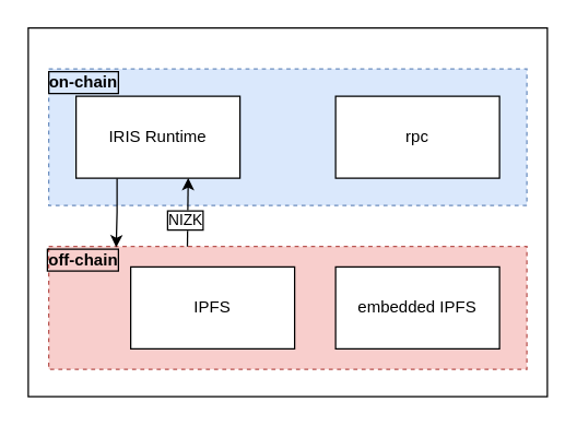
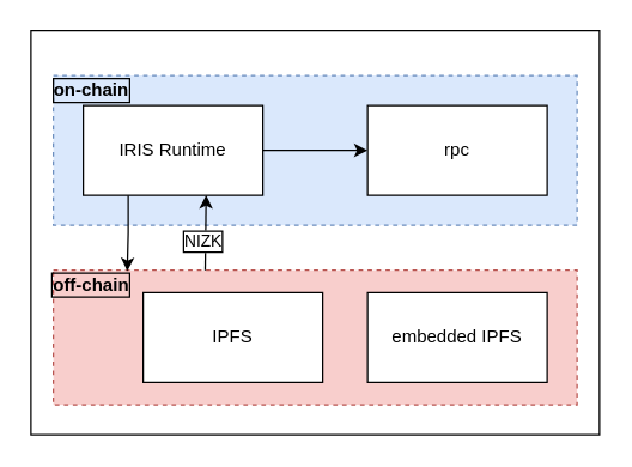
  <mxCell id="0" />
  <mxCell id="1" parent="0" />
  <mxCell id="2" value="" style="rounded=0;whiteSpace=wrap;html=1;" vertex="1" parent="1"><mxGeometry x="20" y="20" width="380" height="270" as="geometry" /></mxCell>
  <mxCell id="3" value="" style="rounded=0;whiteSpace=wrap;html=1;dashed=1;fillColor=#dae8fc;strokeColor=#6c8ebf;" vertex="1" parent="1"><mxGeometry x="35" y="50" width="350" height="100" as="geometry" /></mxCell>
  <mxCell id="4" value="" style="rounded=0;whiteSpace=wrap;html=1;dashed=1;fillColor=#f8cecc;strokeColor=#b85450;" vertex="1" parent="1"><mxGeometry x="35" y="180" width="350" height="90" as="geometry" /></mxCell>
  <mxCell id="5" value="embedded IPFS" style="rounded=0;whiteSpace=wrap;html=1;" vertex="1" parent="1"><mxGeometry x="245" y="195" width="120" height="60" as="geometry" /></mxCell>
  <mxCell id="6" value="rpc" style="rounded=0;whiteSpace=wrap;html=1;" vertex="1" parent="1"><mxGeometry x="245" y="70" width="120" height="60" as="geometry" /></mxCell>
  <mxCell id="7" value="IPFS" style="rounded=0;whiteSpace=wrap;html=1;" vertex="1" parent="1"><mxGeometry x="95" y="195" width="120" height="60" as="geometry" /></mxCell>
+ <mxCell id="8" style="edgeStyle=orthogonalEdgeStyle;rounded=0;orthogonalLoop=1;jettySize=auto;html=1;" edge="1" parent="1" source="10" target="6"><mxGeometry relative="1" as="geometry" /></mxCell>
  <mxCell id="9" style="edgeStyle=orthogonalEdgeStyle;rounded=0;orthogonalLoop=1;jettySize=auto;html=1;entryX=0.141;entryY=0.007;entryDx=0;entryDy=0;entryPerimeter=0;" edge="1" parent="1" source="10" target="4"><mxGeometry relative="1" as="geometry"><mxPoint x="95" y="260" as="targetPoint" /><Array as="points"><mxPoint x="85" y="155" /><mxPoint x="84" y="155" /></Array></mxGeometry></mxCell>
  <mxCell id="10" value="IRIS Runtime" style="rounded=0;whiteSpace=wrap;html=1;" vertex="1" parent="1"><mxGeometry x="55" y="70" width="120" height="60" as="geometry" /></mxCell>
  <mxCell id="11" style="edgeStyle=orthogonalEdgeStyle;rounded=0;orthogonalLoop=1;jettySize=auto;html=1;entryX=0.684;entryY=0.997;entryDx=0;entryDy=0;entryPerimeter=0;exitX=0.29;exitY=0.001;exitDx=0;exitDy=0;exitPerimeter=0;" edge="1" parent="1" source="4" target="10"><mxGeometry relative="1" as="geometry"><mxPoint x="137" y="260" as="sourcePoint" /><mxPoint x="105" y="250" as="targetPoint" /><Array as="points"><mxPoint x="137" y="180" /></Array></mxGeometry></mxCell>
  <mxCell id="12" value="NIZK" style="edgeLabel;html=1;align=center;verticalAlign=middle;resizable=0;points=[];labelBorderColor=default;" vertex="1" connectable="0" parent="11"><mxGeometry x="-0.319" y="1" relative="1" as="geometry"><mxPoint x="-1" y="-3" as="offset" /></mxGeometry></mxCell>
  <mxCell id="13" value="&lt;b&gt;on-chain&lt;/b&gt;" style="text;html=1;align=center;verticalAlign=middle;resizable=0;points=[];autosize=1;strokeColor=none;fillColor=none;labelBorderColor=default;" vertex="1" parent="1"><mxGeometry x="25" y="50" width="70" height="20" as="geometry" /></mxCell>
  <mxCell id="14" value="&lt;b&gt;off-chain&lt;/b&gt;" style="text;html=1;align=center;verticalAlign=middle;resizable=0;points=[];autosize=1;strokeColor=none;fillColor=none;labelBorderColor=default;" vertex="1" parent="1"><mxGeometry x="25" y="180" width="70" height="20" as="geometry" /></mxCell>
